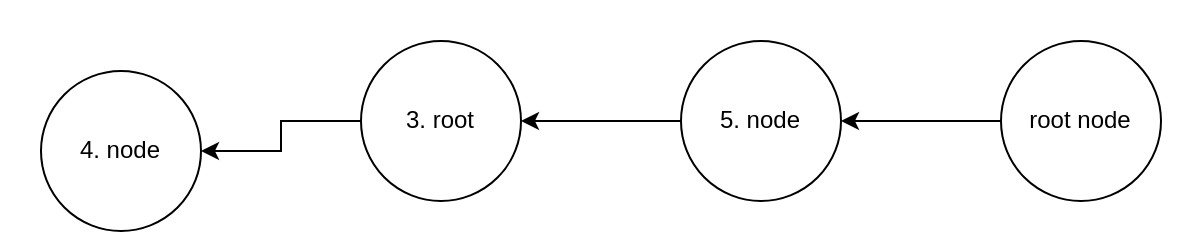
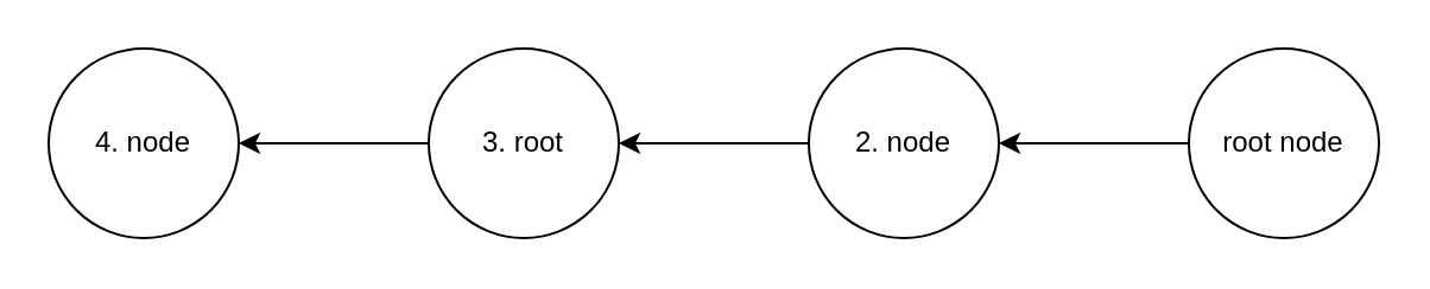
  <mxCell id="0" />
  <mxCell id="1" parent="0" />
  <mxCell id="2" style="edgeStyle=orthogonalEdgeStyle;rounded=0;orthogonalLoop=1;jettySize=auto;html=1;exitX=0;exitY=0.5;exitDx=0;exitDy=0;" edge="1" parent="1" source="3" target="5"><mxGeometry relative="1" as="geometry" /></mxCell>
  <mxCell id="3" value="root node" style="ellipse;whiteSpace=wrap;html=1;aspect=fixed;" vertex="1" parent="1"><mxGeometry x="500" width="80" height="80" as="geometry" y="20" /></mxCell>
  <mxCell id="4" style="edgeStyle=orthogonalEdgeStyle;rounded=0;orthogonalLoop=1;jettySize=auto;html=1;exitX=0;exitY=0.5;exitDx=0;exitDy=0;" edge="1" parent="1" source="5" target="7"><mxGeometry relative="1" as="geometry" /></mxCell>
- <mxCell id="5" value="5. node" style="ellipse;whiteSpace=wrap;html=1;aspect=fixed;" vertex="1" parent="1"><mxGeometry x="340" width="80" height="80" as="geometry" y="20" /></mxCell>
+ <mxCell id="5" value="2. node" style="ellipse;whiteSpace=wrap;html=1;aspect=fixed;" vertex="1" parent="1"><mxGeometry x="340" width="80" height="80" as="geometry" y="20" /></mxCell>
  <mxCell id="6" style="edgeStyle=orthogonalEdgeStyle;rounded=0;orthogonalLoop=1;jettySize=auto;html=1;exitX=0;exitY=0.5;exitDx=0;exitDy=0;" edge="1" parent="1" source="7" target="8"><mxGeometry relative="1" as="geometry" /></mxCell>
  <mxCell id="7" value="3. root" style="ellipse;whiteSpace=wrap;html=1;aspect=fixed;" vertex="1" parent="1"><mxGeometry x="180" width="80" height="80" as="geometry" y="20" /></mxCell>
- <mxCell id="8" value="4. node" style="ellipse;whiteSpace=wrap;html=1;aspect=fixed;" vertex="1" parent="1"><mxGeometry x="20" y="35" width="80" height="80" as="geometry" /></mxCell>
+ <mxCell id="8" value="4. node" style="ellipse;whiteSpace=wrap;html=1;aspect=fixed;" vertex="1" parent="1"><mxGeometry width="80" height="80" as="geometry" x="20" y="20" /></mxCell>
